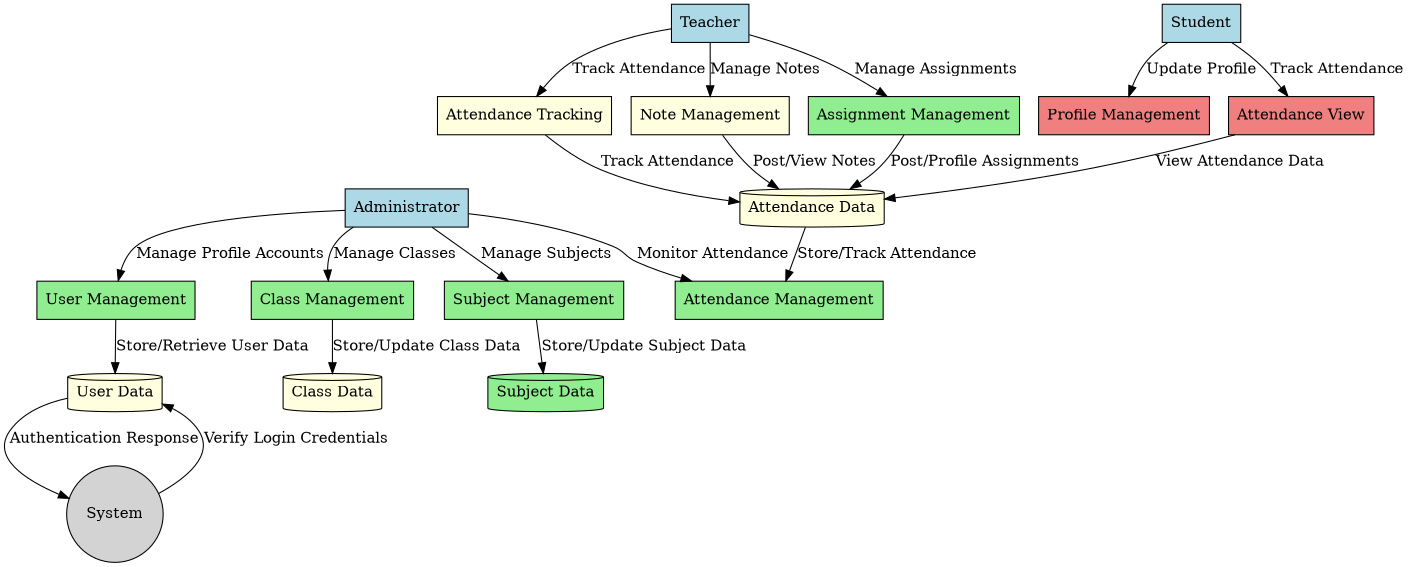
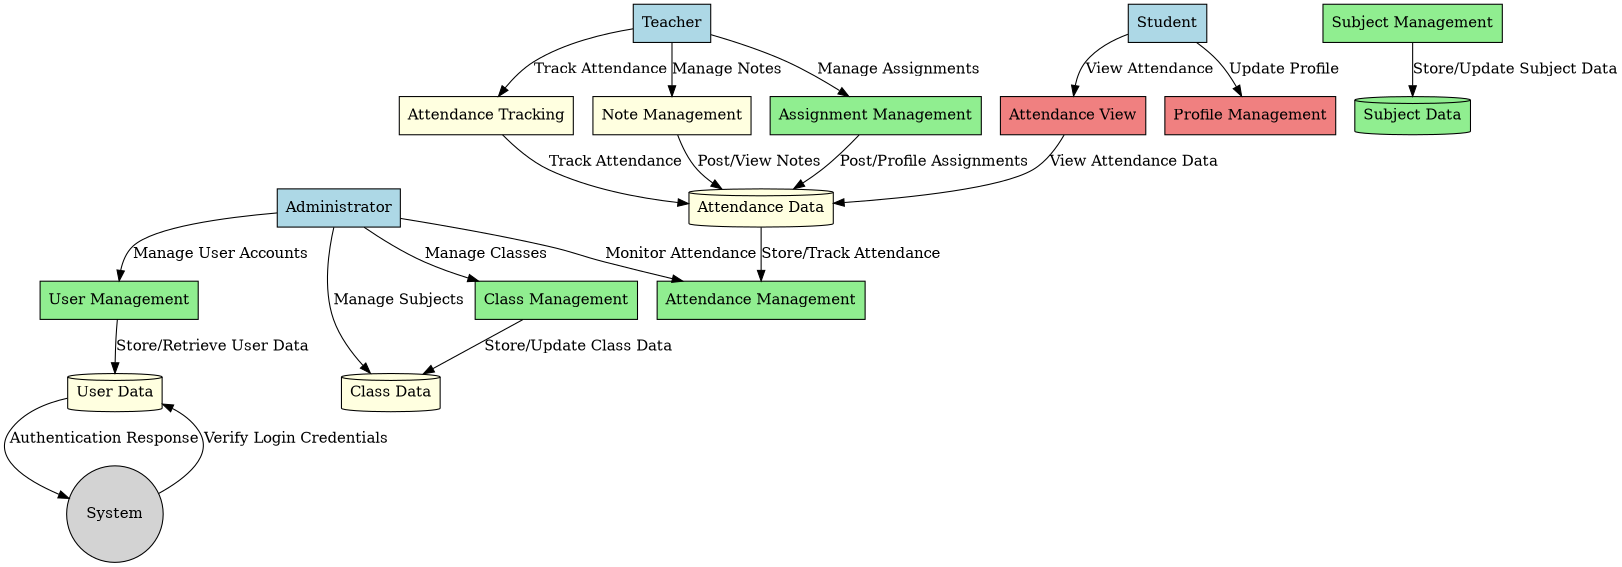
  digraph {
    node [fillcolor=lightgreen shape=box style=filled]
    n1 [fillcolor=lightblue label=Administrator shape=actor]
    n2 [label="User Management"]
    n3 [label="Class Management"]
    n4 [label="Subject Management"]
    n5 [label="Attendance Management"]
    n6 [fillcolor=lightyellow label="User Data" shape=cylinder]
    n7 [fillcolor=lightyellow label="Class Data" shape=cylinder]
    n8 [label="Subject Data" shape=cylinder]
    n9 [fillcolor=lightblue label=Teacher shape=actor]
    n10 [fillcolor=lightyellow label="Attendance Tracking"]
    n11 [fillcolor=lightyellow label="Note Management"]
    n12 [label="Assignment Management"]
    n13 [fillcolor=lightyellow label="Attendance Data" shape=cylinder]
    n14 [fillcolor=lightblue label=Student shape=actor]
    n15 [fillcolor=lightcoral label="Profile Management"]
    n16 [fillcolor=lightcoral label="Attendance View"]
    n17 [fillcolor=lightgrey label=System shape=circle]
-   n1 -> n2 [label="Manage Profile Accounts"]
+   n1 -> n2 [label="Manage User Accounts"]
    n1 -> n3 [label="Manage Classes"]
-   n1 -> n4 [label="Manage Subjects"]
+   n1 -> n7 [label="Manage Subjects"]
    n1 -> n5 [label="Monitor Attendance"]
    n2 -> n6 [label="Store/Retrieve User Data"]
    n3 -> n7 [label="Store/Update Class Data"]
    n4 -> n8 [label="Store/Update Subject Data"]
    n6 -> n17 [label="Authentication Response"]
    n9 -> n10 [label="Track Attendance"]
    n9 -> n11 [label="Manage Notes"]
    n9 -> n12 [label="Manage Assignments"]
    n10 -> n13 [label="Track Attendance"]
    n11 -> n13 [label="Post/View Notes"]
    n12 -> n13 [label="Post/Profile Assignments"]
    n13 -> n5 [label="Store/Track Attendance"]
    n14 -> n15 [label="Update Profile"]
-   n14 -> n16 [label="Track Attendance"]
+   n14 -> n16 [label="View Attendance"]
    n16 -> n13 [label="View Attendance Data"]
    n17 -> n6 [label="Verify Login Credentials"]
  }
